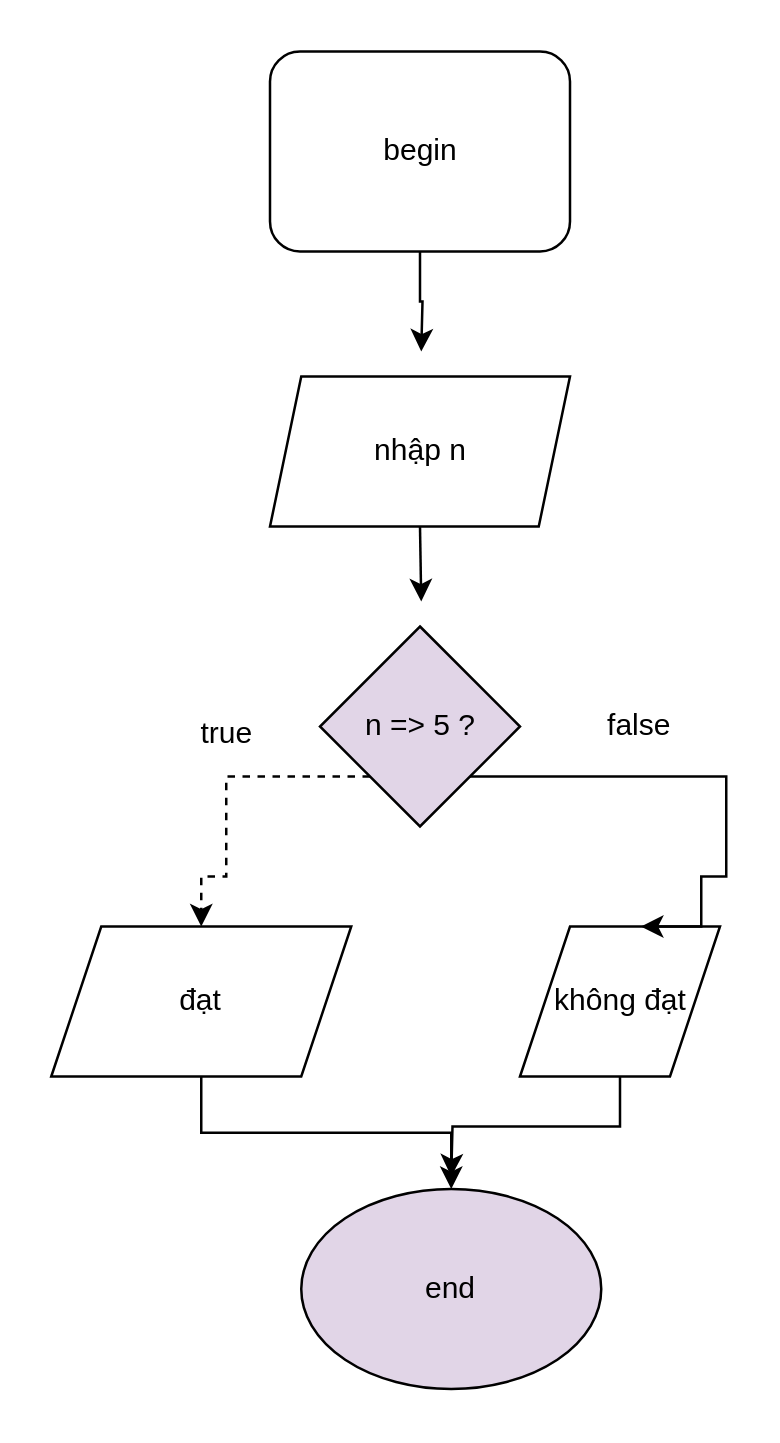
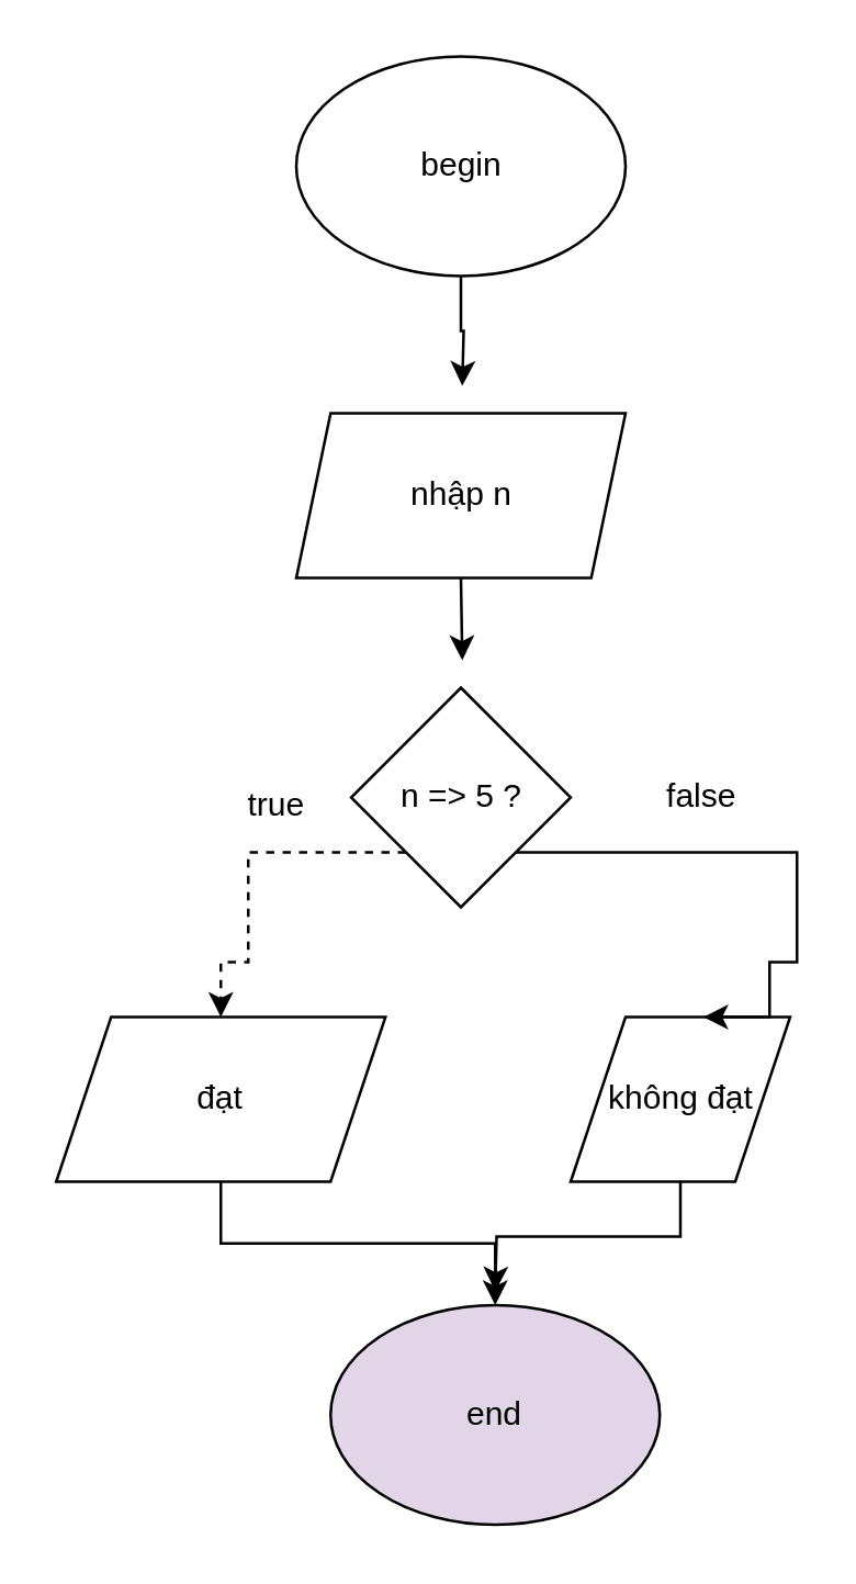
  <mxCell id="0" />
  <mxCell id="1" parent="0" />
  <mxCell id="2" style="edgeStyle=orthogonalEdgeStyle;rounded=0;orthogonalLoop=1;jettySize=auto;html=1;exitX=0.5;exitY=1;exitDx=0;exitDy=0;" edge="1" parent="1" source="3"><mxGeometry relative="1" as="geometry"><mxPoint x="168" y="140" as="targetPoint" /></mxGeometry></mxCell>
- <mxCell id="3" value="begin" style="whiteSpace=wrap;html=1;rounded=1;" vertex="1" parent="1"><mxGeometry x="107.5" y="20" width="120" height="80" as="geometry" /></mxCell>
+ <mxCell id="3" value="begin" style="ellipse;whiteSpace=wrap;html=1;" vertex="1" parent="1"><mxGeometry x="107.5" y="20" width="120" height="80" as="geometry" /></mxCell>
  <mxCell id="4" style="edgeStyle=orthogonalEdgeStyle;rounded=0;orthogonalLoop=1;jettySize=auto;html=1;exitX=0.5;exitY=1;exitDx=0;exitDy=0;" edge="1" parent="1" source="5"><mxGeometry relative="1" as="geometry"><mxPoint x="168" y="240" as="targetPoint" /></mxGeometry></mxCell>
  <mxCell id="5" value="&lt;div&gt;nhập n&lt;/div&gt;" style="shape=parallelogram;perimeter=parallelogramPerimeter;whiteSpace=wrap;html=1;fixedSize=1;size=12.5;" vertex="1" parent="1"><mxGeometry x="107.5" y="150" width="120" height="60" as="geometry" /></mxCell>
  <mxCell id="6" value="end" style="ellipse;whiteSpace=wrap;html=1;fillColor=#e1d5e7;" vertex="1" parent="1"><mxGeometry x="120" y="475" width="120" height="80" as="geometry" /></mxCell>
  <mxCell id="7" style="edgeStyle=orthogonalEdgeStyle;rounded=0;orthogonalLoop=1;jettySize=auto;html=1;exitX=0;exitY=1;exitDx=0;exitDy=0;entryX=0.5;entryY=0;entryDx=0;entryDy=0;dashed=1;" edge="1" parent="1" source="8" target="10"><mxGeometry relative="1" as="geometry"><Array as="points"><mxPoint x="90" y="310" /><mxPoint x="90" y="350" /><mxPoint x="80" y="350" /></Array></mxGeometry></mxCell>
- <mxCell id="8" value="n =&amp;gt; 5 ?" style="rhombus;whiteSpace=wrap;html=1;fillColor=#e1d5e7;" vertex="1" parent="1"><mxGeometry x="127.5" y="250" width="80" height="80" as="geometry" /></mxCell>
+ <mxCell id="8" value="n =&amp;gt; 5 ?" style="rhombus;whiteSpace=wrap;html=1;" vertex="1" parent="1"><mxGeometry x="127.5" y="250" width="80" height="80" as="geometry" /></mxCell>
  <mxCell id="9" style="edgeStyle=orthogonalEdgeStyle;rounded=0;orthogonalLoop=1;jettySize=auto;html=1;exitX=0.5;exitY=1;exitDx=0;exitDy=0;entryX=0.5;entryY=0;entryDx=0;entryDy=0;" edge="1" parent="1" source="10" target="6"><mxGeometry relative="1" as="geometry" /></mxCell>
  <mxCell id="10" value="đạt" style="shape=parallelogram;perimeter=parallelogramPerimeter;whiteSpace=wrap;html=1;fixedSize=1;" vertex="1" parent="1"><mxGeometry x="20" y="370" width="120" height="60" as="geometry" /></mxCell>
  <mxCell id="11" style="edgeStyle=orthogonalEdgeStyle;rounded=0;orthogonalLoop=1;jettySize=auto;html=1;exitX=0.5;exitY=1;exitDx=0;exitDy=0;" edge="1" parent="1" source="12"><mxGeometry relative="1" as="geometry"><mxPoint x="180" y="470" as="targetPoint" /></mxGeometry></mxCell>
  <mxCell id="12" value="không đạt" style="shape=parallelogram;perimeter=parallelogramPerimeter;whiteSpace=wrap;html=1;fixedSize=1;" vertex="1" parent="1"><mxGeometry x="207.5" y="370" width="80" height="60" as="geometry" /></mxCell>
  <mxCell id="13" style="edgeStyle=orthogonalEdgeStyle;rounded=0;orthogonalLoop=1;jettySize=auto;html=1;exitX=1;exitY=1;exitDx=0;exitDy=0;entryX=0.604;entryY=0;entryDx=0;entryDy=0;entryPerimeter=0;" edge="1" parent="1" source="8" target="12"><mxGeometry relative="1" as="geometry"><Array as="points"><mxPoint x="290" y="310" /><mxPoint x="290" y="350" /><mxPoint x="280" y="350" /></Array></mxGeometry></mxCell>
  <mxCell id="14" value="false" style="text;html=1;align=center;verticalAlign=middle;resizable=0;points=[];autosize=1;strokeColor=none;fillColor=none;" vertex="1" parent="1"><mxGeometry x="230" y="275" width="50" height="30" as="geometry" /></mxCell>
- <mxCell id="15" value="true" style="text;html=1;align=center;verticalAlign=middle;resizable=0;points=[];autosize=1;strokeColor=none;fillColor=none;" vertex="1" parent="1"><mxGeometry x="70" y="278" width="40" height="30" as="geometry" /></mxCell>
+ <mxCell id="15" value="true" style="text;html=1;align=center;verticalAlign=middle;resizable=0;points=[];autosize=1;strokeColor=none;fillColor=none;" vertex="1" parent="1"><mxGeometry x="80" y="278" width="40" height="30" as="geometry" /></mxCell>
